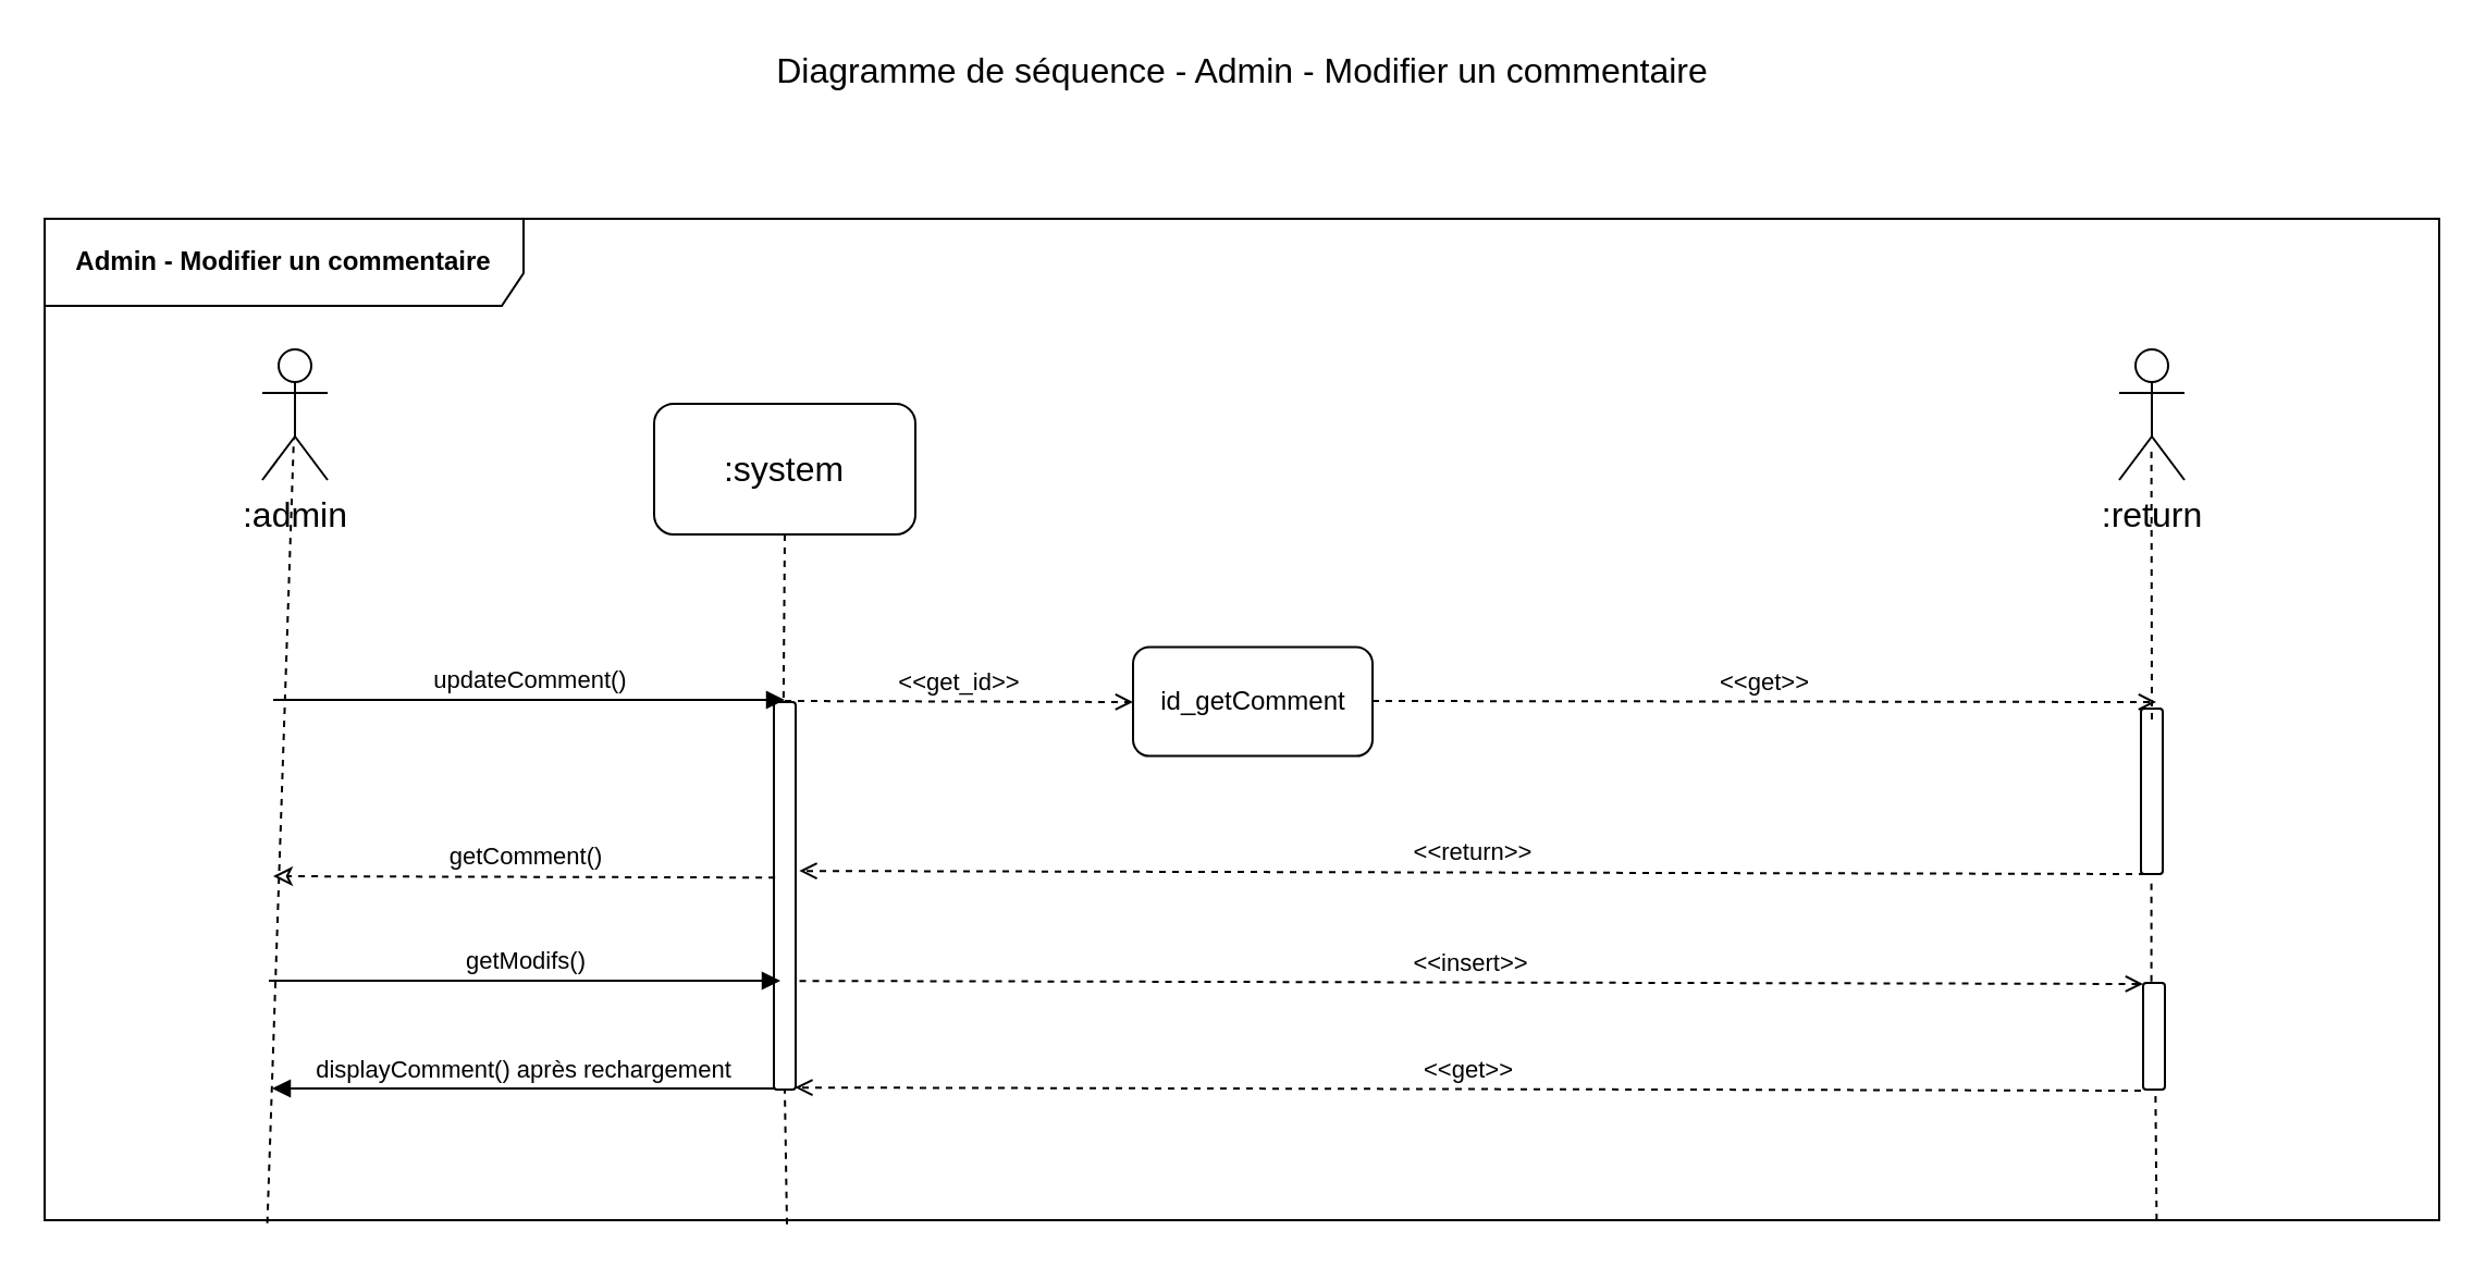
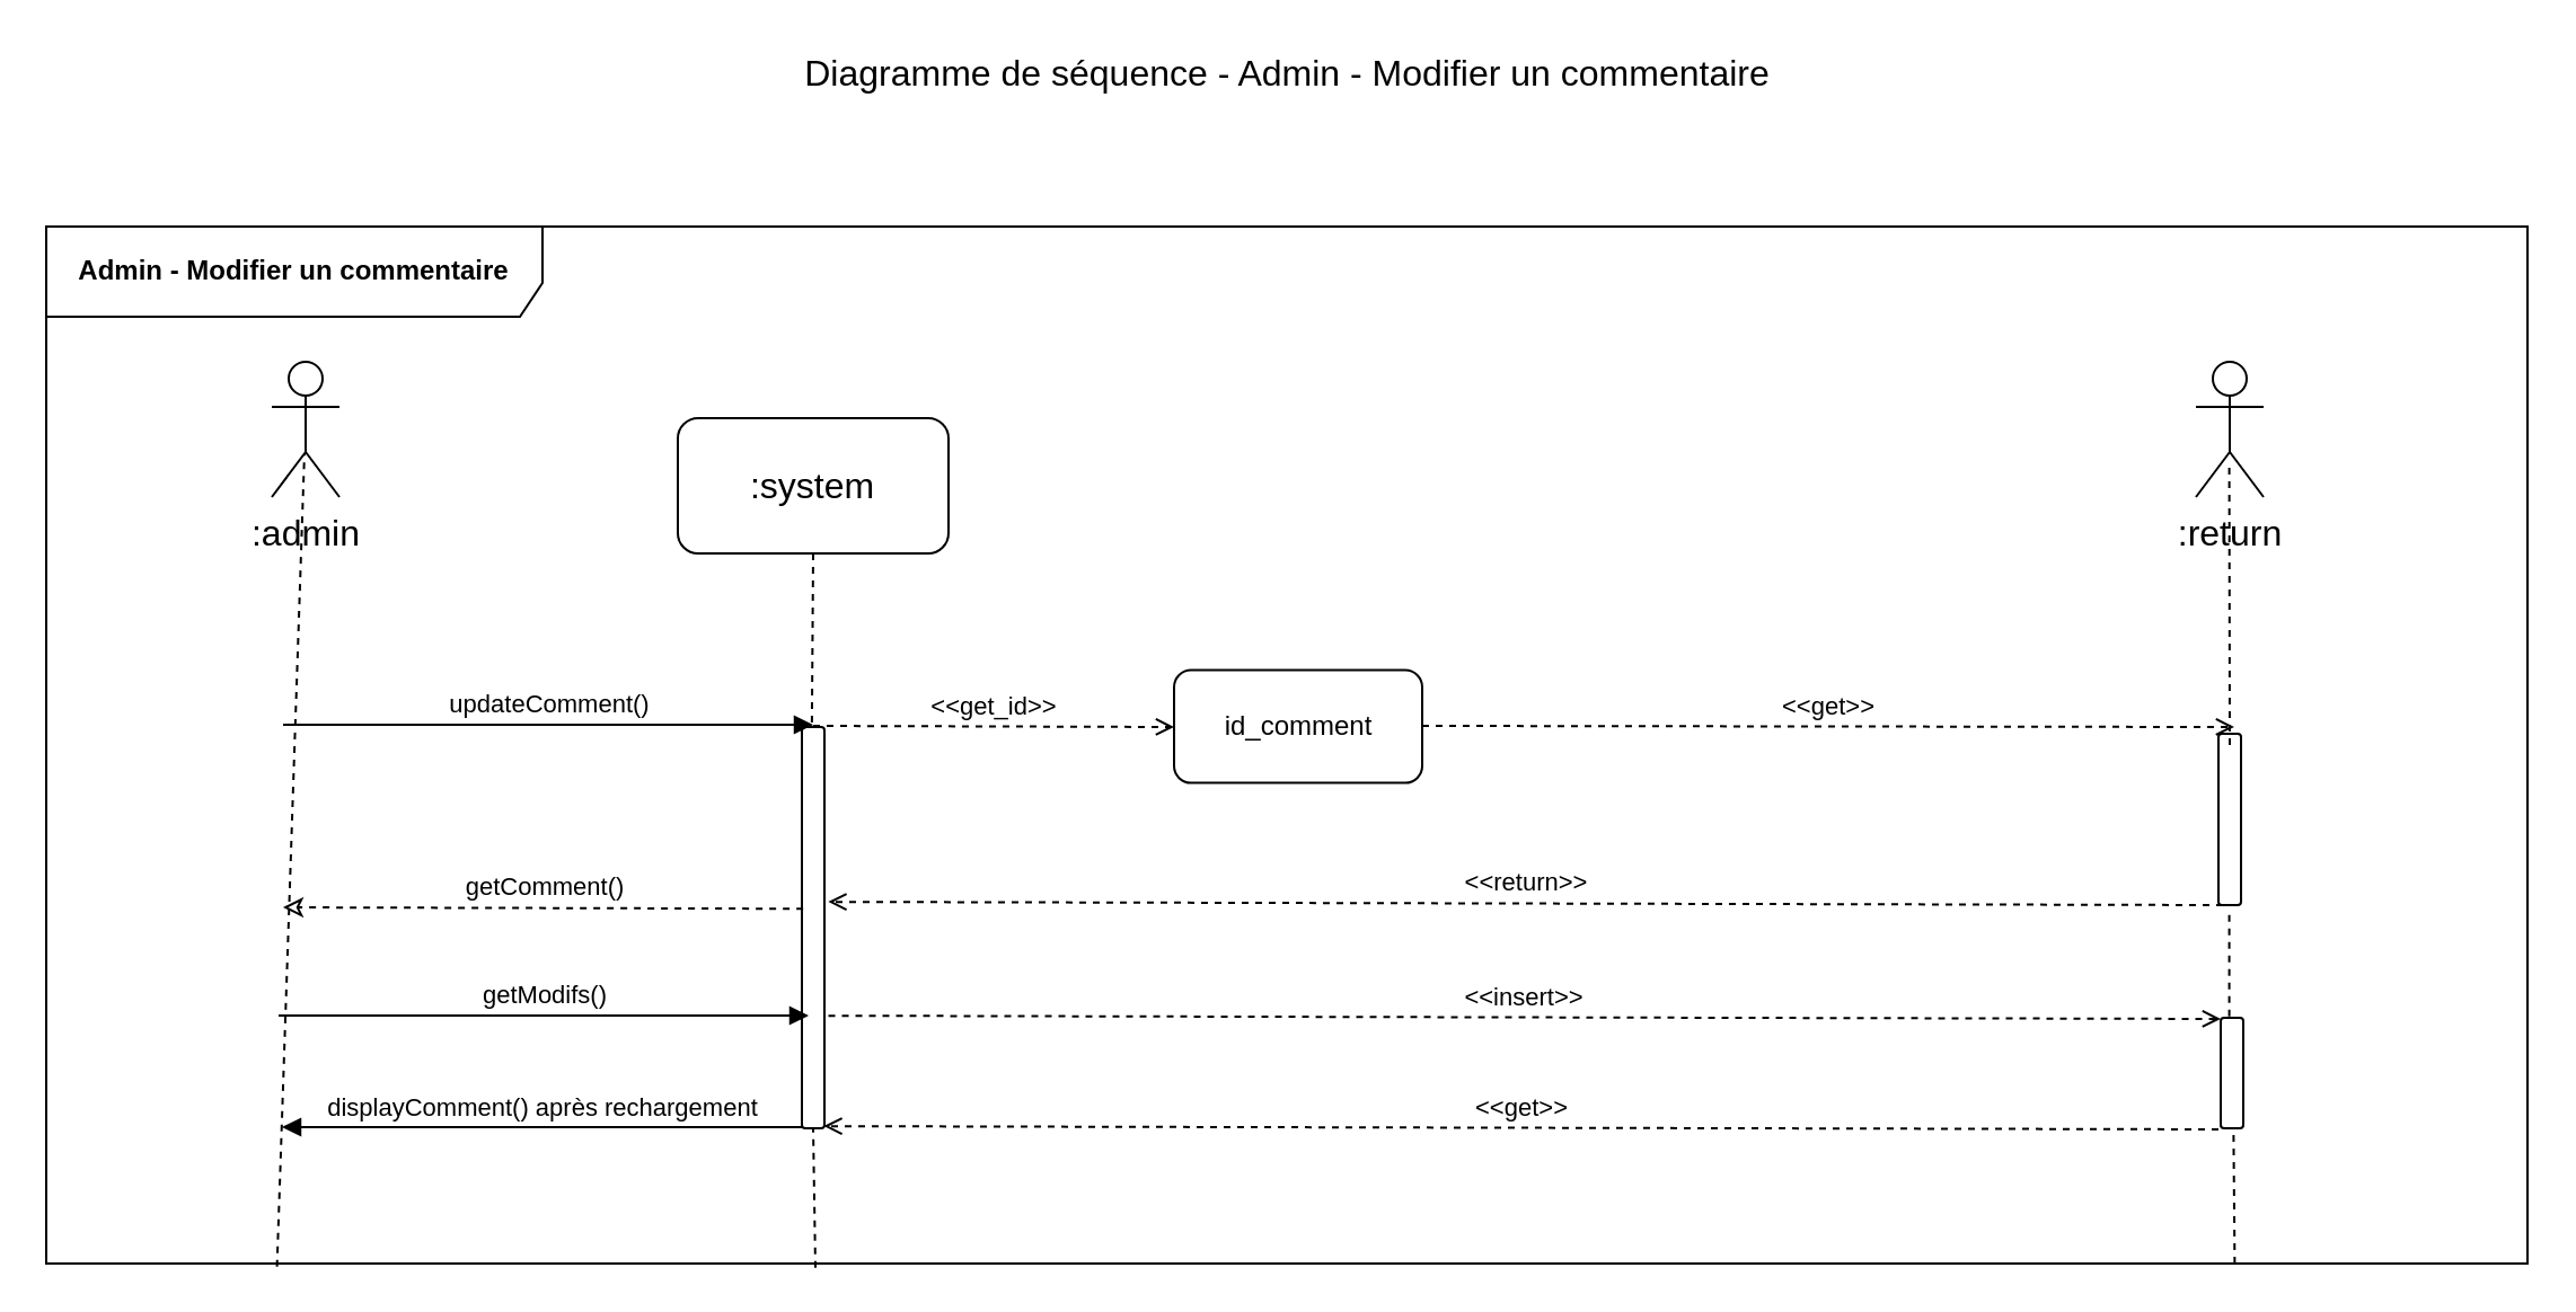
  <mxCell id="0" />
  <mxCell id="1" parent="0" />
  <mxCell id="2" value="Admin - Modifier un commentaire" style="shape=umlFrame;whiteSpace=wrap;html=1;width=220;height=40;fontStyle=1;labelBackgroundColor=#ffffff;labelBorderColor=none;gradientColor=none;swimlaneFillColor=none;shadow=0;strokeColor=#000000;" parent="1" vertex="1"><mxGeometry x="20" y="100" width="1100" height="460" as="geometry" /></mxCell>
  <mxCell id="3" value="Diagramme de séquence - Admin - Modifier un commentaire" style="text;html=1;resizable=0;points=[];autosize=1;align=center;verticalAlign=top;spacingTop=-4;fontSize=16;" parent="1" vertex="1"><mxGeometry x="350" y="20" width="440" height="20" as="geometry" /></mxCell>
  <mxCell id="4" value=":admin" style="shape=umlActor;verticalLabelPosition=bottom;labelBackgroundColor=#ffffff;verticalAlign=top;html=1;shadow=0;strokeColor=#000000;gradientColor=none;fontSize=16;align=center;" parent="1" vertex="1"><mxGeometry x="120" y="160" width="30" height="60" as="geometry" /></mxCell>
  <mxCell id="5" value=":system" style="rounded=1;whiteSpace=wrap;html=1;shadow=0;labelBackgroundColor=#ffffff;strokeColor=#000000;gradientColor=none;fontSize=16;align=center;" parent="1" vertex="1"><mxGeometry x="300" y="185" width="120" height="60" as="geometry" /></mxCell>
  <mxCell id="6" value="" style="endArrow=none;dashed=1;html=1;fontSize=16;entryX=0.482;entryY=0.683;entryDx=0;entryDy=0;entryPerimeter=0;exitX=0.093;exitY=1.003;exitDx=0;exitDy=0;exitPerimeter=0;" parent="1" source="2" target="4" edge="1"><mxGeometry width="50" height="50" relative="1" as="geometry"><mxPoint x="124" y="562" as="sourcePoint" /><mxPoint x="70" y="580" as="targetPoint" /></mxGeometry></mxCell>
  <mxCell id="7" value="" style="endArrow=none;dashed=1;html=1;fontSize=16;entryX=0.5;entryY=1;entryDx=0;entryDy=0;exitX=0.31;exitY=1;exitDx=0;exitDy=0;exitPerimeter=0;" parent="1" source="11" target="5" edge="1"><mxGeometry width="50" height="50" relative="1" as="geometry"><mxPoint x="131.2" y="612.88" as="sourcePoint" /><mxPoint x="360" y="261" as="targetPoint" /></mxGeometry></mxCell>
  <mxCell id="8" value=":return" style="shape=umlActor;verticalLabelPosition=bottom;labelBackgroundColor=#ffffff;verticalAlign=top;html=1;shadow=0;strokeColor=#000000;gradientColor=none;fontSize=16;align=center;" parent="1" vertex="1"><mxGeometry x="973" y="160" width="30" height="60" as="geometry" /></mxCell>
- <mxCell id="9" value="id_getComment" style="html=1;gradientColor=none;rounded=1;" parent="1" vertex="1"><mxGeometry x="520" y="296.794" width="110" height="50" as="geometry" /></mxCell>
+ <mxCell id="9" value="id_comment" style="html=1;gradientColor=none;rounded=1;" parent="1" vertex="1"><mxGeometry x="520" y="296.794" width="110" height="50" as="geometry" /></mxCell>
  <mxCell id="10" value="&amp;lt;&amp;lt;get_id&amp;gt;&amp;gt;" style="html=1;verticalAlign=bottom;endArrow=open;fontSize=11;dashed=1;endFill=0;" parent="1" edge="1"><mxGeometry width="80" relative="1" as="geometry"><mxPoint x="360" y="321.5" as="sourcePoint" /><mxPoint x="520" y="322" as="targetPoint" /></mxGeometry></mxCell>
  <mxCell id="11" value="" style="html=1;points=[];perimeter=orthogonalPerimeter;rounded=1;gradientColor=none;" parent="1" vertex="1"><mxGeometry x="355" y="322" width="10" height="178" as="geometry" /></mxCell>
  <mxCell id="12" value="" style="endArrow=none;dashed=1;html=1;fontSize=16;entryX=0.5;entryY=1;entryDx=0;entryDy=0;exitX=0.31;exitY=1.004;exitDx=0;exitDy=0;exitPerimeter=0;" parent="1" source="2" target="11" edge="1"><mxGeometry width="50" height="50" relative="1" as="geometry"><mxPoint x="360" y="480" as="sourcePoint" /><mxPoint x="360" y="220" as="targetPoint" /></mxGeometry></mxCell>
  <mxCell id="13" value="updateComment()" style="html=1;verticalAlign=bottom;endArrow=block;fontSize=11;" parent="1" edge="1"><mxGeometry width="80" relative="1" as="geometry"><mxPoint x="125" y="321" as="sourcePoint" /><mxPoint x="360" y="321" as="targetPoint" /></mxGeometry></mxCell>
  <mxCell id="14" value="" style="html=1;points=[];perimeter=orthogonalPerimeter;rounded=1;gradientColor=none;" parent="1" vertex="1"><mxGeometry x="983" y="325" width="10" height="76" as="geometry" /></mxCell>
  <mxCell id="15" value="&amp;lt;&amp;lt;get&amp;gt;&amp;gt;" style="html=1;verticalAlign=bottom;endArrow=open;fontSize=11;dashed=1;endFill=0;" parent="1" edge="1"><mxGeometry width="80" relative="1" as="geometry"><mxPoint x="630" y="321.5" as="sourcePoint" /><mxPoint x="990" y="322" as="targetPoint" /></mxGeometry></mxCell>
  <mxCell id="16" value="&amp;lt;&amp;lt;return&amp;gt;&amp;gt;" style="html=1;verticalAlign=bottom;endArrow=open;fontSize=11;dashed=1;endFill=0;entryX=1.168;entryY=0.713;entryDx=0;entryDy=0;entryPerimeter=0;exitX=0.146;exitY=0.999;exitDx=0;exitDy=0;exitPerimeter=0;" parent="1" edge="1"><mxGeometry width="80" relative="1" as="geometry"><mxPoint x="985" y="401" as="sourcePoint" /><mxPoint x="366.68" y="399.56" as="targetPoint" /></mxGeometry></mxCell>
  <mxCell id="17" value="getComment()" style="html=1;verticalAlign=bottom;endArrow=classic;fontSize=11;exitX=0.057;exitY=0.453;exitDx=0;exitDy=0;exitPerimeter=0;dashed=1;endFill=0;" parent="1" source="11" edge="1"><mxGeometry width="80" relative="1" as="geometry"><mxPoint x="135" y="331" as="sourcePoint" /><mxPoint x="125" y="402" as="targetPoint" /></mxGeometry></mxCell>
  <mxCell id="18" value="" style="endArrow=none;dashed=1;html=1;fontSize=16;entryX=0.493;entryY=0.739;entryDx=0;entryDy=0;entryPerimeter=0;" parent="1" target="8" edge="1"><mxGeometry width="50" height="50" relative="1" as="geometry"><mxPoint x="988" y="330" as="sourcePoint" /><mxPoint x="370" y="230" as="targetPoint" /></mxGeometry></mxCell>
  <mxCell id="19" value="getModifs()" style="html=1;verticalAlign=bottom;endArrow=block;fontSize=11;" parent="1" edge="1"><mxGeometry width="80" relative="1" as="geometry"><mxPoint x="123" y="450" as="sourcePoint" /><mxPoint x="358" y="450" as="targetPoint" /></mxGeometry></mxCell>
  <mxCell id="20" value="" style="endArrow=none;dashed=1;html=1;fontSize=16;entryX=0.556;entryY=0.739;entryDx=0;entryDy=0;entryPerimeter=0;exitX=0.882;exitY=1;exitDx=0;exitDy=0;exitPerimeter=0;" parent="1" source="2" target="21" edge="1"><mxGeometry width="50" height="50" relative="1" as="geometry"><mxPoint x="990.2" y="610" as="sourcePoint" /><mxPoint x="988.56" y="381.164" as="targetPoint" /></mxGeometry></mxCell>
  <mxCell id="21" value="" style="html=1;points=[];perimeter=orthogonalPerimeter;rounded=1;gradientColor=none;" parent="1" vertex="1"><mxGeometry x="984" y="451" width="10" height="49" as="geometry" /></mxCell>
  <mxCell id="22" value="&amp;lt;&amp;lt;insert&amp;gt;&amp;gt;" style="html=1;verticalAlign=bottom;endArrow=none;fontSize=11;dashed=1;endFill=0;entryX=1.168;entryY=0.713;entryDx=0;entryDy=0;entryPerimeter=0;exitX=0.146;exitY=0.999;exitDx=0;exitDy=0;exitPerimeter=0;startArrow=open;startFill=0;" parent="1" edge="1"><mxGeometry width="80" relative="1" as="geometry"><mxPoint x="984" y="451.5" as="sourcePoint" /><mxPoint x="365.68" y="450.06" as="targetPoint" /></mxGeometry></mxCell>
  <mxCell id="23" value="" style="endArrow=none;dashed=1;html=1;entryX=0.479;entryY=1.037;entryDx=0;entryDy=0;entryPerimeter=0;exitX=0.379;exitY=-0.013;exitDx=0;exitDy=0;exitPerimeter=0;" parent="1" source="21" target="14" edge="1"><mxGeometry width="50" height="50" relative="1" as="geometry"><mxPoint x="20" y="690" as="sourcePoint" /><mxPoint x="70" y="640" as="targetPoint" /></mxGeometry></mxCell>
  <mxCell id="24" value="&amp;lt;&amp;lt;get&amp;gt;&amp;gt;" style="html=1;verticalAlign=bottom;endArrow=open;fontSize=11;dashed=1;endFill=0;entryX=1.168;entryY=0.713;entryDx=0;entryDy=0;entryPerimeter=0;exitX=0.146;exitY=0.999;exitDx=0;exitDy=0;exitPerimeter=0;startArrow=none;startFill=0;" parent="1" edge="1"><mxGeometry width="80" relative="1" as="geometry"><mxPoint x="983" y="500.5" as="sourcePoint" /><mxPoint x="364.68" y="499.06" as="targetPoint" /></mxGeometry></mxCell>
  <mxCell id="25" value="displayComment() après rechargement" style="html=1;verticalAlign=bottom;endArrow=block;fontSize=11;exitX=0.057;exitY=0.667;exitDx=0;exitDy=0;exitPerimeter=0;" parent="1" edge="1"><mxGeometry width="80" relative="1" as="geometry"><mxPoint x="355.07" y="499.54" as="sourcePoint" /><mxPoint x="124.5" y="499.5" as="targetPoint" /></mxGeometry></mxCell>
